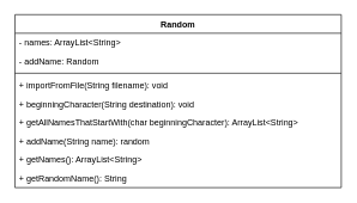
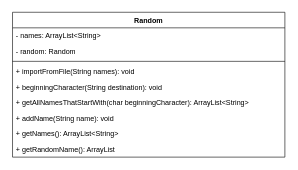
  <mxCell id="0" />
  <mxCell id="1" parent="0" />
  <mxCell id="2" value="Random" style="swimlane;fontStyle=1;align=center;verticalAlign=top;childLayout=stackLayout;horizontal=1;startSize=26;horizontalStack=0;resizeParent=1;resizeParentMax=0;resizeLast=0;collapsible=1;marginBottom=0;" parent="1" vertex="1"><mxGeometry x="20" y="20" width="455" height="242" as="geometry" /></mxCell>
  <mxCell id="3" value="- names: ArrayList&lt;String&gt;" style="text;strokeColor=none;fillColor=none;align=left;verticalAlign=top;spacingLeft=4;spacingRight=4;overflow=hidden;rotatable=0;points=[[0,0.5],[1,0.5]];portConstraint=eastwest;" parent="2" vertex="1"><mxGeometry y="26" width="455" height="26" as="geometry" /></mxCell>
- <mxCell id="4" value="- addName: Random" style="text;strokeColor=none;fillColor=none;align=left;verticalAlign=top;spacingLeft=4;spacingRight=4;overflow=hidden;rotatable=0;points=[[0,0.5],[1,0.5]];portConstraint=eastwest;" parent="2" vertex="1"><mxGeometry y="52" width="455" height="26" as="geometry" /></mxCell>
+ <mxCell id="4" value="- random: Random" style="text;strokeColor=none;fillColor=none;align=left;verticalAlign=top;spacingLeft=4;spacingRight=4;overflow=hidden;rotatable=0;points=[[0,0.5],[1,0.5]];portConstraint=eastwest;" parent="2" vertex="1"><mxGeometry y="52" width="455" height="26" as="geometry" /></mxCell>
  <mxCell id="5" value="" style="line;strokeWidth=1;fillColor=none;align=left;verticalAlign=middle;spacingTop=-1;spacingLeft=3;spacingRight=3;rotatable=0;labelPosition=right;points=[];portConstraint=eastwest;strokeColor=inherit;" parent="2" vertex="1"><mxGeometry y="78" width="455" height="8" as="geometry" /></mxCell>
- <mxCell id="6" value="+ importFromFile(String filename): void" style="text;strokeColor=none;fillColor=none;align=left;verticalAlign=top;spacingLeft=4;spacingRight=4;overflow=hidden;rotatable=0;points=[[0,0.5],[1,0.5]];portConstraint=eastwest;" parent="2" vertex="1"><mxGeometry y="86" width="455" height="26" as="geometry" /></mxCell>
+ <mxCell id="6" value="+ importFromFile(String names): void" style="text;strokeColor=none;fillColor=none;align=left;verticalAlign=top;spacingLeft=4;spacingRight=4;overflow=hidden;rotatable=0;points=[[0,0.5],[1,0.5]];portConstraint=eastwest;" parent="2" vertex="1"><mxGeometry y="86" width="455" height="26" as="geometry" /></mxCell>
  <mxCell id="7" value="+ beginningCharacter(String destination): void" style="text;strokeColor=none;fillColor=none;align=left;verticalAlign=top;spacingLeft=4;spacingRight=4;overflow=hidden;rotatable=0;points=[[0,0.5],[1,0.5]];portConstraint=eastwest;" parent="2" vertex="1"><mxGeometry y="112" width="455" height="26" as="geometry" /></mxCell>
  <mxCell id="8" value="+ getAllNamesThatStartWith(char beginningCharacter): ArrayList&lt;String&gt;" style="text;strokeColor=none;fillColor=none;align=left;verticalAlign=top;spacingLeft=4;spacingRight=4;overflow=hidden;rotatable=0;points=[[0,0.5],[1,0.5]];portConstraint=eastwest;" parent="2" vertex="1"><mxGeometry y="138" width="455" height="26" as="geometry" /></mxCell>
- <mxCell id="9" value="+ addName(String name): random" style="text;strokeColor=none;fillColor=none;align=left;verticalAlign=top;spacingLeft=4;spacingRight=4;overflow=hidden;rotatable=0;points=[[0,0.5],[1,0.5]];portConstraint=eastwest;" parent="2" vertex="1"><mxGeometry y="164" width="455" height="26" as="geometry" /></mxCell>
+ <mxCell id="9" value="+ addName(String name): void" style="text;strokeColor=none;fillColor=none;align=left;verticalAlign=top;spacingLeft=4;spacingRight=4;overflow=hidden;rotatable=0;points=[[0,0.5],[1,0.5]];portConstraint=eastwest;" parent="2" vertex="1"><mxGeometry y="164" width="455" height="26" as="geometry" /></mxCell>
  <mxCell id="10" value="+ getNames(): ArrayList&lt;String&gt;" style="text;strokeColor=none;fillColor=none;align=left;verticalAlign=top;spacingLeft=4;spacingRight=4;overflow=hidden;rotatable=0;points=[[0,0.5],[1,0.5]];portConstraint=eastwest;" parent="2" vertex="1"><mxGeometry y="190" width="455" height="26" as="geometry" /></mxCell>
- <mxCell id="11" value="+ getRandomName(): String " style="text;strokeColor=none;fillColor=none;align=left;verticalAlign=top;spacingLeft=4;spacingRight=4;overflow=hidden;rotatable=0;points=[[0,0.5],[1,0.5]];portConstraint=eastwest;" parent="2" vertex="1"><mxGeometry y="216" width="455" height="26" as="geometry" /></mxCell>
+ <mxCell id="11" value="+ getRandomName(): ArrayList " style="text;strokeColor=none;fillColor=none;align=left;verticalAlign=top;spacingLeft=4;spacingRight=4;overflow=hidden;rotatable=0;points=[[0,0.5],[1,0.5]];portConstraint=eastwest;" parent="2" vertex="1"><mxGeometry y="216" width="455" height="26" as="geometry" /></mxCell>
